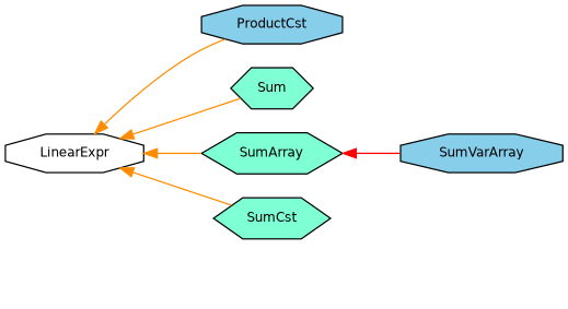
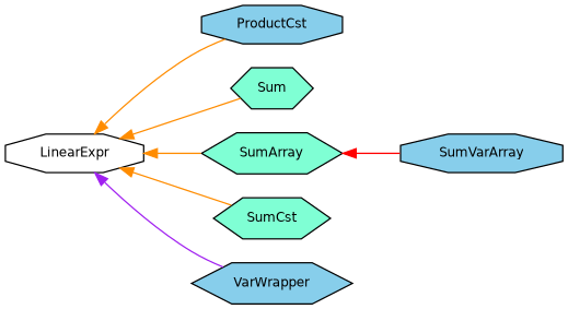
  digraph {
    rankdir=LR
    node [color=black fillcolor=skyblue fontname=Helvetica fontsize=10 shape=hexagon style=filled]
    edge [color=darkorange dir=back fontname=Helvetica fontsize=10 labelfontname=Helvetica labelfontsize=10 style=solid]
    n1 [fillcolor=white height=0.2 label=LinearExpr shape=octagon width=0.4]
    n2 [height=0.2 label=ProductCst shape=octagon width=0.4]
    n3 [fillcolor=aquamarine height=0.2 label=Sum width=0.4]
    n4 [fillcolor=aquamarine height=0.2 label=SumArray width=0.4]
    n5 [fillcolor=aquamarine height=0.2 label=SumCst width=0.4]
+   n6 [height=0.2 label=VarWrapper width=0.4]
    n7 [height=0.2 label=SumVarArray shape=octagon width=0.4]
    n1 -> n2
    n1 -> n3
    n1 -> n4
    n1 -> n5
+   n1 -> n6 [color=purple]
    n4 -> n7 [color=red]
  }
